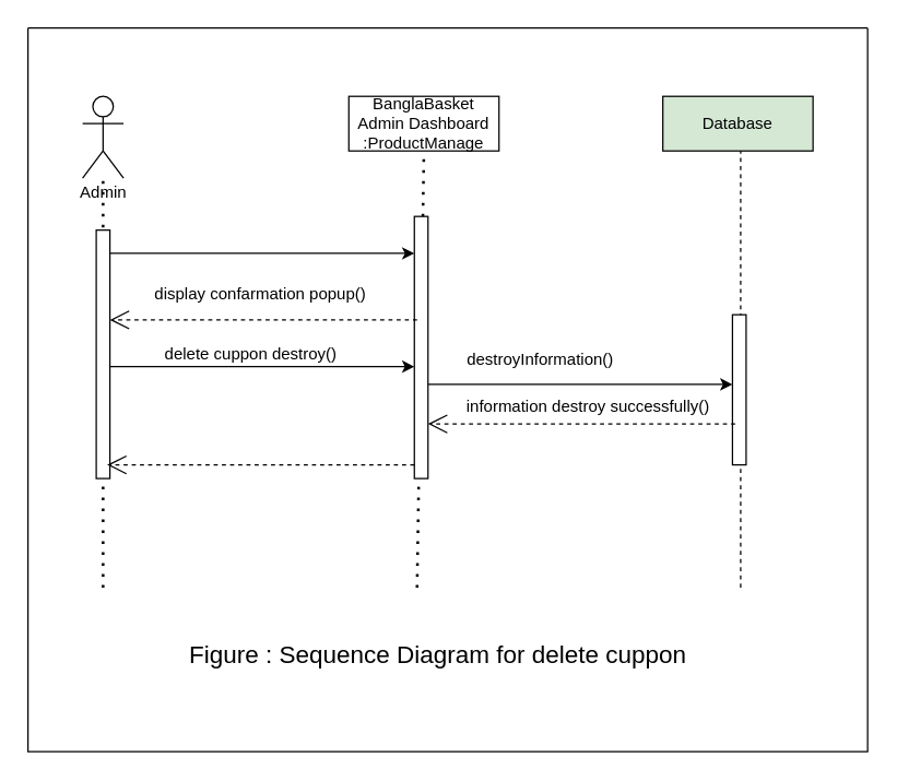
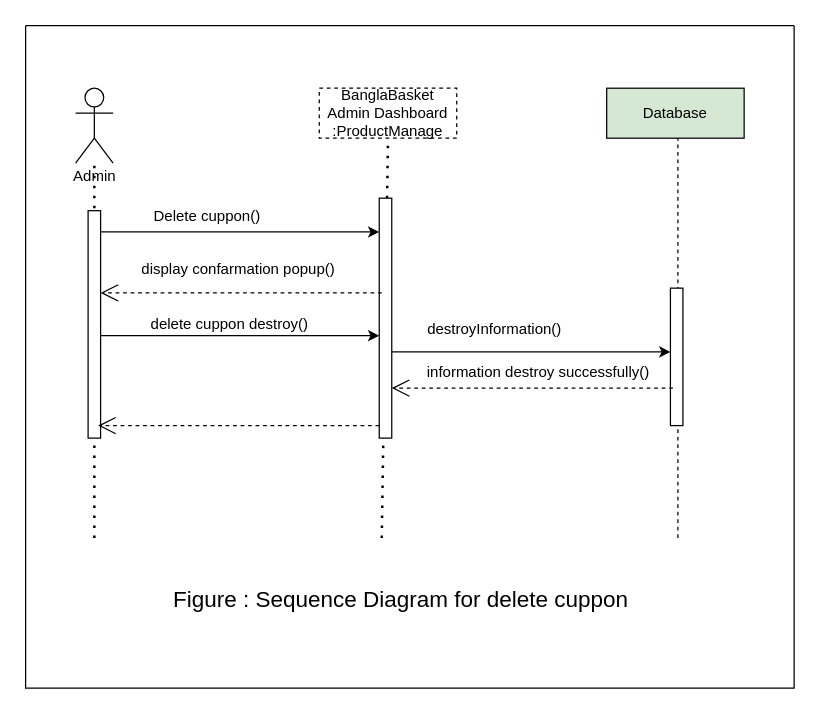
  <mxCell id="0" />
  <mxCell id="1" parent="0" />
  <mxCell id="2" value="Admin" style="text;html=1;align=center;verticalAlign=middle;resizable=0;points=[];autosize=1;strokeColor=none;fillColor=none;" parent="1" vertex="1"><mxGeometry x="45" y="126" width="60" height="30" as="geometry" /></mxCell>
- <mxCell id="3" value="BanglaBasket Admin Dashboard&lt;br&gt;:ProductManage" style="html=1;whiteSpace=wrap;" parent="1" vertex="1"><mxGeometry x="255" y="70" width="110" height="40" as="geometry" /></mxCell>
+ <mxCell id="3" value="BanglaBasket Admin Dashboard&lt;br&gt;:ProductManage" style="html=1;whiteSpace=wrap;dashed=1;" parent="1" vertex="1"><mxGeometry x="255" y="70" width="110" height="40" as="geometry" /></mxCell>
  <mxCell id="4" value="Database" style="html=1;whiteSpace=wrap;fillColor=#d5e8d4;" parent="1" vertex="1"><mxGeometry x="485" y="70" width="110" height="40" as="geometry" /></mxCell>
  <mxCell id="5" value="" style="endArrow=none;dashed=1;html=1;strokeWidth=1;rounded=0;entryX=0.5;entryY=1;entryDx=0;entryDy=0;" parent="1" edge="1"><mxGeometry width="50" height="50" relative="1" as="geometry"><mxPoint x="542" y="430" as="sourcePoint" /><mxPoint x="542" y="110" as="targetPoint" /></mxGeometry></mxCell>
  <mxCell id="6" value="&lt;font style=&quot;font-size: 18px;&quot;&gt;Figure : Sequence Diagram for delete cuppon&lt;/font&gt;" style="text;html=1;align=center;verticalAlign=middle;resizable=0;points=[];autosize=1;strokeColor=none;fillColor=none;" parent="1" vertex="1"><mxGeometry x="125" y="460" width="390" height="40" as="geometry" /></mxCell>
  <mxCell id="7" value="" style="shape=umlActor;verticalLabelPosition=bottom;verticalAlign=top;html=1;outlineConnect=0;" parent="1" vertex="1"><mxGeometry x="60" y="70" width="30" height="60" as="geometry" /></mxCell>
  <mxCell id="8" value="" style="endArrow=none;dashed=1;html=1;dashPattern=1 3;strokeWidth=2;rounded=0;" parent="1" target="7" edge="1"><mxGeometry width="50" height="50" relative="1" as="geometry"><mxPoint x="75" y="430" as="sourcePoint" /><mxPoint x="135" y="220" as="targetPoint" /></mxGeometry></mxCell>
  <mxCell id="9" value="" style="endArrow=none;dashed=1;html=1;dashPattern=1 3;strokeWidth=2;rounded=0;entryX=0.5;entryY=1;entryDx=0;entryDy=0;" parent="1" target="3" edge="1"><mxGeometry width="50" height="50" relative="1" as="geometry"><mxPoint x="305" y="430" as="sourcePoint" /><mxPoint x="405" y="190" as="targetPoint" /></mxGeometry></mxCell>
  <mxCell id="10" style="edgeStyle=elbowEdgeStyle;rounded=0;orthogonalLoop=1;jettySize=auto;html=1;elbow=vertical;curved=0;" parent="1" edge="1"><mxGeometry relative="1" as="geometry"><mxPoint x="80" y="185" as="sourcePoint" /><mxPoint x="303" y="185" as="targetPoint" /></mxGeometry></mxCell>
  <mxCell id="11" style="edgeStyle=elbowEdgeStyle;rounded=0;orthogonalLoop=1;jettySize=auto;html=1;elbow=vertical;curved=0;" parent="1" edge="1"><mxGeometry relative="1" as="geometry"><mxPoint x="80" y="268" as="sourcePoint" /><mxPoint x="303" y="268" as="targetPoint" /></mxGeometry></mxCell>
  <mxCell id="12" value="" style="html=1;points=[];perimeter=orthogonalPerimeter;outlineConnect=0;targetShapes=umlLifeline;portConstraint=eastwest;newEdgeStyle={&quot;edgeStyle&quot;:&quot;elbowEdgeStyle&quot;,&quot;elbow&quot;:&quot;vertical&quot;,&quot;curved&quot;:0,&quot;rounded&quot;:0};" parent="1" vertex="1"><mxGeometry x="70" y="168" width="10" height="182" as="geometry" /></mxCell>
  <mxCell id="13" style="edgeStyle=elbowEdgeStyle;rounded=0;orthogonalLoop=1;jettySize=auto;html=1;elbow=vertical;curved=0;" parent="1" edge="1"><mxGeometry relative="1" as="geometry"><mxPoint x="313" y="281" as="sourcePoint" /><mxPoint x="536" y="281" as="targetPoint" /></mxGeometry></mxCell>
  <mxCell id="14" value="" style="html=1;points=[];perimeter=orthogonalPerimeter;outlineConnect=0;targetShapes=umlLifeline;portConstraint=eastwest;newEdgeStyle={&quot;edgeStyle&quot;:&quot;elbowEdgeStyle&quot;,&quot;elbow&quot;:&quot;vertical&quot;,&quot;curved&quot;:0,&quot;rounded&quot;:0};" parent="1" vertex="1"><mxGeometry x="303" y="158" width="10" height="192" as="geometry" /></mxCell>
+ <mxCell id="15" value="Delete cuppon()" style="text;html=1;align=center;verticalAlign=middle;resizable=0;points=[];autosize=1;strokeColor=none;fillColor=none;" parent="1" vertex="1"><mxGeometry x="110" y="158" width="110" height="30" as="geometry" /></mxCell>
  <mxCell id="16" value="" style="endArrow=open;endSize=12;dashed=1;html=1;rounded=0;exitX=0.2;exitY=0.9;exitDx=0;exitDy=0;exitPerimeter=0;" parent="1" edge="1"><mxGeometry width="160" relative="1" as="geometry"><mxPoint x="305" y="233.8" as="sourcePoint" /><mxPoint x="80" y="233.8" as="targetPoint" /></mxGeometry></mxCell>
  <mxCell id="17" value="display confarmation popup()" style="text;html=1;align=center;verticalAlign=middle;resizable=0;points=[];autosize=1;strokeColor=none;fillColor=none;" parent="1" vertex="1"><mxGeometry x="100" y="200" width="180" height="30" as="geometry" /></mxCell>
  <mxCell id="18" value="delete cuppon destroy()" style="text;html=1;align=center;verticalAlign=middle;resizable=0;points=[];autosize=1;strokeColor=none;fillColor=none;" parent="1" vertex="1"><mxGeometry x="108" y="244" width="150" height="30" as="geometry" /></mxCell>
  <mxCell id="19" value="" style="html=1;points=[];perimeter=orthogonalPerimeter;outlineConnect=0;targetShapes=umlLifeline;portConstraint=eastwest;newEdgeStyle={&quot;edgeStyle&quot;:&quot;elbowEdgeStyle&quot;,&quot;elbow&quot;:&quot;vertical&quot;,&quot;curved&quot;:0,&quot;rounded&quot;:0};" parent="1" vertex="1"><mxGeometry x="536" y="230" width="10" height="110" as="geometry" /></mxCell>
  <mxCell id="20" value="destroyInformation()" style="text;html=1;align=center;verticalAlign=middle;resizable=0;points=[];autosize=1;strokeColor=none;fillColor=none;" parent="1" vertex="1"><mxGeometry x="330" y="248" width="130" height="30" as="geometry" /></mxCell>
  <mxCell id="21" value="" style="endArrow=open;endSize=12;dashed=1;html=1;rounded=0;exitX=0.2;exitY=0.9;exitDx=0;exitDy=0;exitPerimeter=0;" parent="1" edge="1"><mxGeometry width="160" relative="1" as="geometry"><mxPoint x="538" y="310" as="sourcePoint" /><mxPoint x="313" y="310" as="targetPoint" /></mxGeometry></mxCell>
  <mxCell id="22" value="information destroy successfully()" style="text;html=1;align=center;verticalAlign=middle;resizable=0;points=[];autosize=1;strokeColor=none;fillColor=none;" parent="1" vertex="1"><mxGeometry x="330" y="283" width="200" height="30" as="geometry" /></mxCell>
  <mxCell id="23" value="" style="endArrow=open;endSize=12;dashed=1;html=1;rounded=0;exitX=0.2;exitY=0.9;exitDx=0;exitDy=0;exitPerimeter=0;" parent="1" edge="1"><mxGeometry width="160" relative="1" as="geometry"><mxPoint x="303" y="340" as="sourcePoint" /><mxPoint x="78" y="340" as="targetPoint" /></mxGeometry></mxCell>
  <mxCell id="24" value="" style="swimlane;startSize=0;" vertex="1" parent="1"><mxGeometry x="20" y="20" width="615" height="530" as="geometry" /></mxCell>
